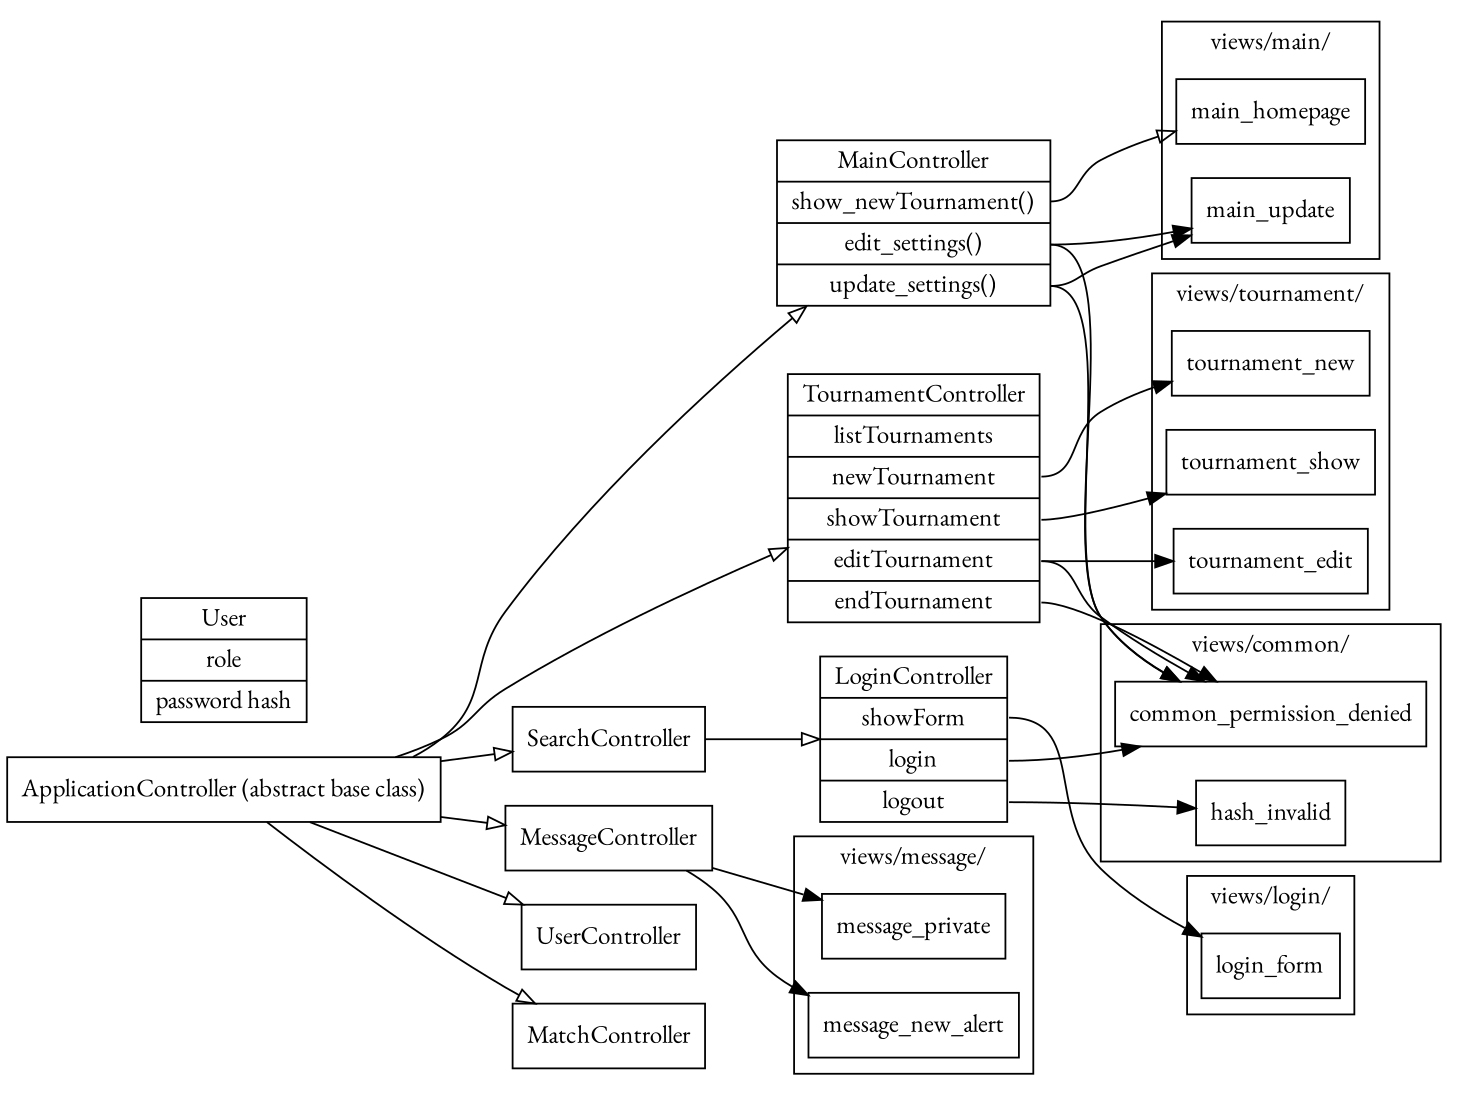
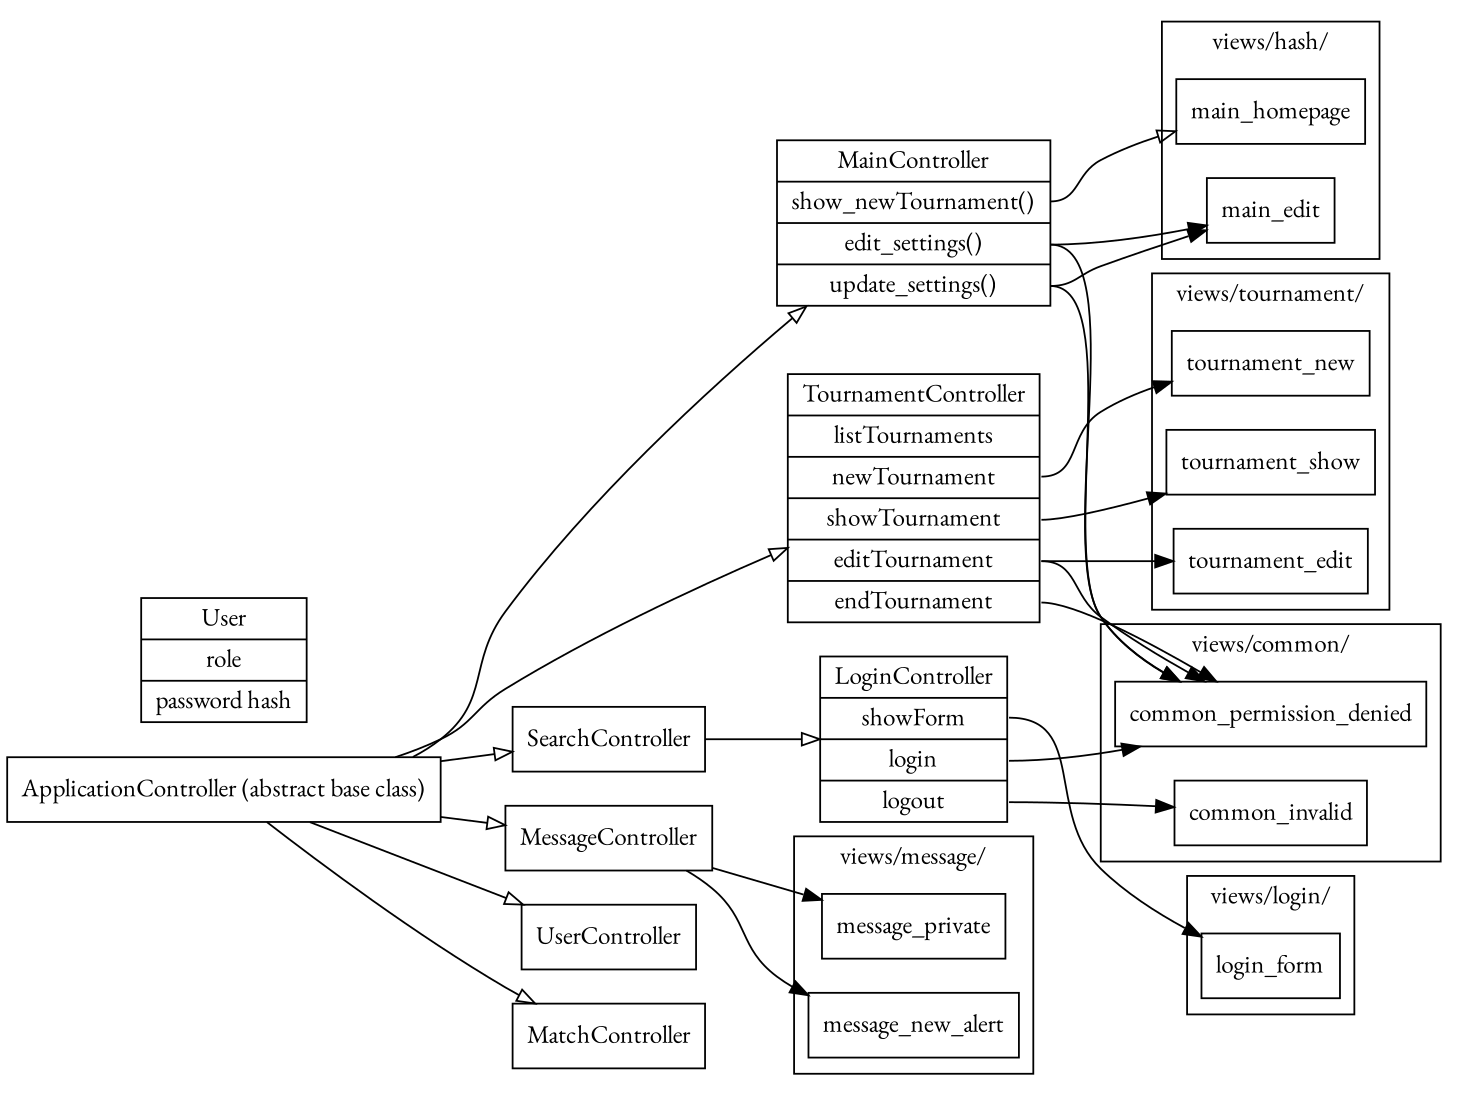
  digraph {
    fontname="EB Garamond"
    rankdir=LR
    node [fontname="EB Garamond" shape=record]
    edge [fontname="EB Garamond"]
    common_permission_denied
-   common_invalid [label=hash_invalid]
+   common_invalid
    main_homepage
-   main_edit [label=main_update]
+   main_edit
    login_form
    tournament_new
    tournament_show
    tournament_edit
    message_private
    message_new_alert
    n11 [label="<name> User | <attr_role> role | <attr_pw> password hash"]
    n12 [label="ApplicationController (abstract base class)"]
    n13 [label="<name> MainController | <index> show_newTournament() | <edit> edit_settings() | <update> update_settings()"]
    n14 [label="<name> TournamentController | <index> listTournaments | <new> newTournament | <show> showTournament | <edit> editTournament | <delete> endTournament"]
    MessageController
    SearchController
    UserController
    MatchController
    n19 [label="<name> LoginController | <index> showForm | <login> login | <logout> logout"]
    subgraph cluster_1 {
      label="views/common/"
      common_permission_denied
      common_invalid
    }
    subgraph cluster_2 {
-     label="views/main/"
+     label="views/hash/"
      main_homepage
      main_edit
    }
    subgraph cluster_3 {
      label="views/login/"
      login_form
    }
    subgraph cluster_4 {
      label="views/tournament/"
      tournament_new
      tournament_show
      tournament_edit
    }
    subgraph cluster_5 {
      label="views/message/"
      message_private
      message_new_alert
    }
    n12 -> n13 [arrowhead=onormal]
    n12 -> n14 [arrowhead=onormal]
    n12 -> MessageController [arrowhead=onormal]
    n12 -> SearchController [arrowhead=onormal]
    n12 -> UserController [arrowhead=onormal]
    n12 -> MatchController [arrowhead=onormal]
    n13 -> common_permission_denied [tailport=edit]
    n13 -> common_permission_denied [tailport=update]
    n13 -> main_homepage [arrowhead=onormal tailport=index]
    n13 -> main_edit [tailport=edit]
    n13 -> main_edit [tailport=update]
    n14 -> common_permission_denied [tailport=edit]
    n14 -> common_permission_denied [tailport=delete]
    n14 -> tournament_new [tailport=new]
    n14 -> tournament_show [tailport=show]
    n14 -> tournament_edit [tailport=edit]
    MessageController -> message_private
    MessageController -> message_new_alert
    SearchController -> n19 [arrowhead=onormal]
    n19 -> common_permission_denied [tailport=login]
    n19 -> common_invalid [tailport=logout]
    n19 -> login_form [tailport=index]
  }
